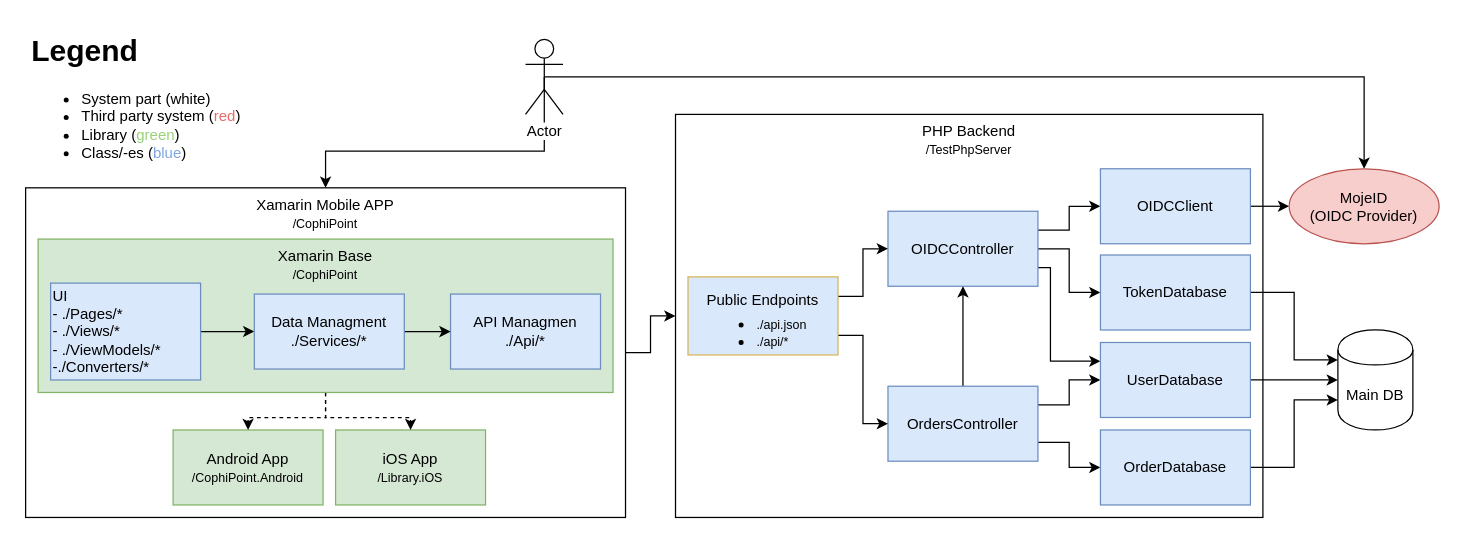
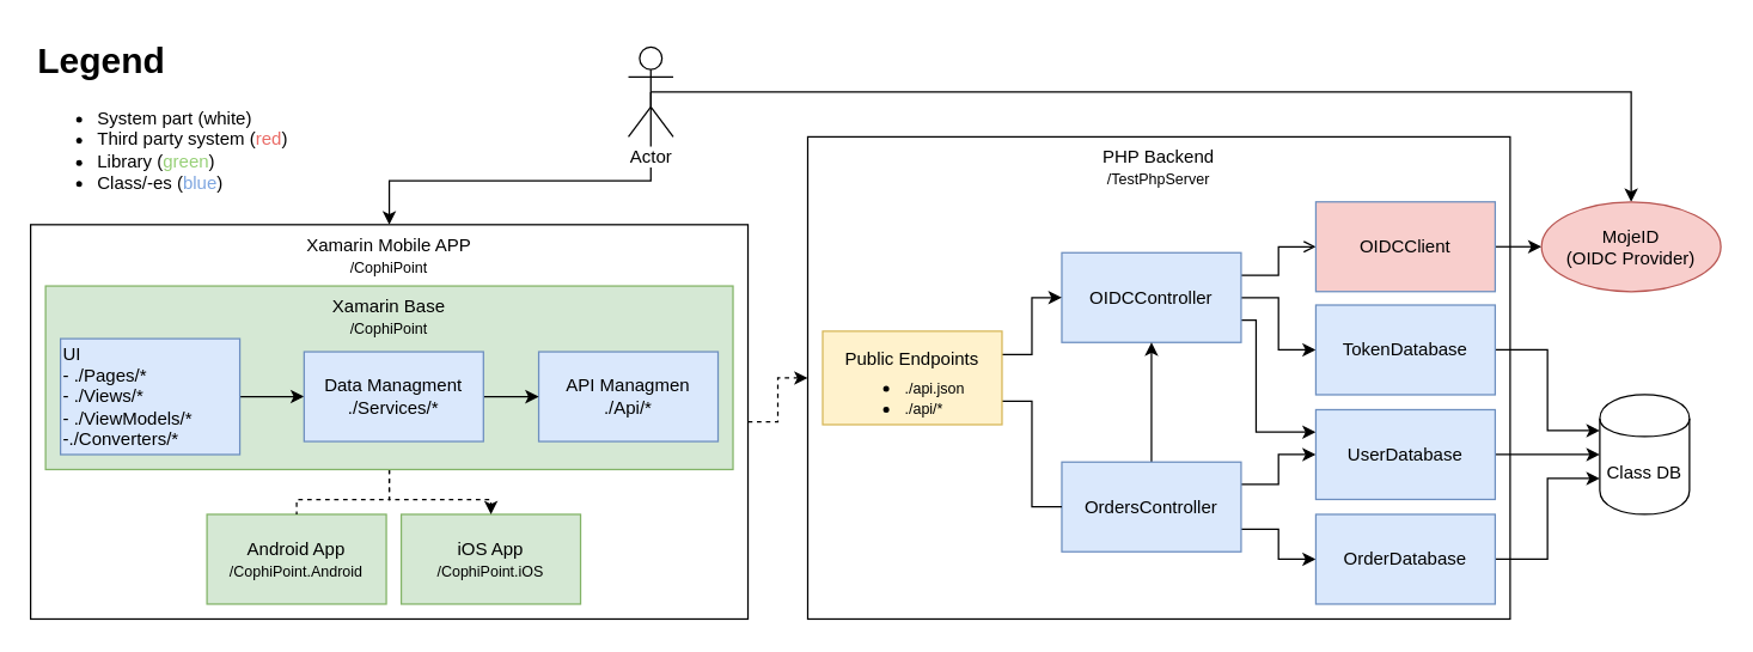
  <mxCell id="0" style=";html=1;" />
  <mxCell id="1" style=";html=1;" parent="0" />
  <mxCell id="2" style="edgeStyle=orthogonalEdgeStyle;rounded=0;orthogonalLoop=1;jettySize=auto;html=1;exitX=0.5;exitY=0.5;exitDx=0;exitDy=0;exitPerimeter=0;entryX=0.5;entryY=0;entryDx=0;entryDy=0;" edge="1" parent="1" source="4" target="20"><mxGeometry relative="1" as="geometry" /></mxCell>
  <mxCell id="3" style="edgeStyle=orthogonalEdgeStyle;rounded=0;orthogonalLoop=1;jettySize=auto;html=1;exitX=0.5;exitY=0.5;exitDx=0;exitDy=0;exitPerimeter=0;entryX=0.5;entryY=0;entryDx=0;entryDy=0;" edge="1" parent="1" source="4" target="6"><mxGeometry relative="1" as="geometry" /></mxCell>
  <mxCell id="4" value="Actor" style="shape=umlActor;verticalLabelPosition=bottom;labelBackgroundColor=#ffffff;verticalAlign=top;html=1;outlineConnect=0;" vertex="1" parent="1"><mxGeometry x="420" y="31" width="30" height="60" as="geometry" /></mxCell>
- <mxCell id="5" value="" style="edgeStyle=orthogonalEdgeStyle;rounded=0;orthogonalLoop=1;jettySize=auto;html=1;" edge="1" parent="1" source="6" target="7"><mxGeometry relative="1" as="geometry" /></mxCell>
+ <mxCell id="5" value="" style="edgeStyle=orthogonalEdgeStyle;rounded=0;orthogonalLoop=1;jettySize=auto;html=1;dashed=1;" edge="1" parent="1" source="6" target="7"><mxGeometry relative="1" as="geometry" /></mxCell>
  <mxCell id="6" value="Xamarin Mobile APP&lt;br&gt;&lt;font style=&quot;font-size: 10px&quot;&gt;/CophiPoint&lt;/font&gt;" style="rounded=0;whiteSpace=wrap;html=1;verticalAlign=top;" vertex="1" parent="1"><mxGeometry x="20" y="149.75" width="480" height="263.75" as="geometry" /></mxCell>
  <mxCell id="7" value="PHP Backend&lt;br&gt;&lt;font style=&quot;font-size: 10px&quot;&gt;/TestPhpServer&lt;/font&gt;" style="rounded=0;whiteSpace=wrap;html=1;verticalAlign=top;" vertex="1" parent="1"><mxGeometry x="540" y="91" width="470" height="322.5" as="geometry" /></mxCell>
  <mxCell id="8" value="Android App&lt;br&gt;&lt;font style=&quot;font-size: 10px&quot;&gt;/CophiPoint.Android&lt;/font&gt;" style="rounded=0;whiteSpace=wrap;html=1;fillColor=#d5e8d4;strokeColor=#82b366;" vertex="1" parent="1"><mxGeometry x="138" y="343.5" width="120" height="60" as="geometry" /></mxCell>
- <mxCell id="9" value="iOS App&lt;br&gt;&lt;font style=&quot;font-size: 10px&quot;&gt;/Library.iOS&lt;/font&gt;" style="rounded=0;whiteSpace=wrap;html=1;fillColor=#d5e8d4;strokeColor=#82b366;" vertex="1" parent="1"><mxGeometry x="268" y="343.5" width="120" height="60" as="geometry" /></mxCell>
- <mxCell id="10" value="" style="edgeStyle=orthogonalEdgeStyle;rounded=0;orthogonalLoop=1;jettySize=auto;html=1;exitX=1;exitY=0.25;exitDx=0;exitDy=0;" edge="1" parent="1" source="13" target="15"><mxGeometry relative="1" as="geometry" /></mxCell>
+ <mxCell id="9" value="iOS App&lt;br&gt;&lt;font style=&quot;font-size: 10px&quot;&gt;/CophiPoint.iOS&lt;/font&gt;" style="rounded=0;whiteSpace=wrap;html=1;fillColor=#d5e8d4;strokeColor=#82b366;" vertex="1" parent="1"><mxGeometry x="268" y="343.5" width="120" height="60" as="geometry" /></mxCell>
+ <mxCell id="10" value="" style="edgeStyle=orthogonalEdgeStyle;rounded=0;orthogonalLoop=1;jettySize=auto;html=1;exitX=1;exitY=0.25;exitDx=0;exitDy=0;endArrow=open;" edge="1" parent="1" source="13" target="15"><mxGeometry relative="1" as="geometry" /></mxCell>
  <mxCell id="11" style="edgeStyle=orthogonalEdgeStyle;rounded=0;orthogonalLoop=1;jettySize=auto;html=1;exitX=1;exitY=0.5;exitDx=0;exitDy=0;" edge="1" parent="1" source="13" target="22"><mxGeometry relative="1" as="geometry" /></mxCell>
  <mxCell id="12" style="edgeStyle=orthogonalEdgeStyle;rounded=0;orthogonalLoop=1;jettySize=auto;html=1;exitX=1;exitY=0.75;exitDx=0;exitDy=0;entryX=0;entryY=0.25;entryDx=0;entryDy=0;" edge="1" parent="1" source="13" target="26"><mxGeometry relative="1" as="geometry"><Array as="points"><mxPoint x="840" y="213.5" /><mxPoint x="840" y="288.5" /></Array></mxGeometry></mxCell>
  <mxCell id="13" value="OIDCController" style="rounded=0;whiteSpace=wrap;html=1;fillColor=#dae8fc;strokeColor=#6c8ebf;" vertex="1" parent="1"><mxGeometry x="710" y="168.5" width="120" height="60" as="geometry" /></mxCell>
  <mxCell id="14" style="edgeStyle=orthogonalEdgeStyle;rounded=0;orthogonalLoop=1;jettySize=auto;html=1;exitX=1;exitY=0.5;exitDx=0;exitDy=0;entryX=0;entryY=0.5;entryDx=0;entryDy=0;" edge="1" parent="1" source="15" target="20"><mxGeometry relative="1" as="geometry" /></mxCell>
- <mxCell id="15" value="OIDCClient" style="rounded=0;whiteSpace=wrap;html=1;fillColor=#dae8fc;strokeColor=#6c8ebf;" vertex="1" parent="1"><mxGeometry x="880" y="134.5" width="120" height="60" as="geometry" /></mxCell>
+ <mxCell id="15" value="OIDCClient" style="rounded=0;whiteSpace=wrap;html=1;fillColor=#f8cecc;strokeColor=#6c8ebf;" vertex="1" parent="1"><mxGeometry x="880" y="134.5" width="120" height="60" as="geometry" /></mxCell>
  <mxCell id="16" style="edgeStyle=orthogonalEdgeStyle;rounded=0;orthogonalLoop=1;jettySize=auto;html=1;exitX=1;exitY=0.25;exitDx=0;exitDy=0;entryX=0;entryY=0.5;entryDx=0;entryDy=0;" edge="1" parent="1" source="19" target="26"><mxGeometry relative="1" as="geometry" /></mxCell>
  <mxCell id="17" style="edgeStyle=orthogonalEdgeStyle;rounded=0;orthogonalLoop=1;jettySize=auto;html=1;exitX=1;exitY=0.75;exitDx=0;exitDy=0;entryX=0;entryY=0.5;entryDx=0;entryDy=0;" edge="1" parent="1" source="19" target="24"><mxGeometry relative="1" as="geometry" /></mxCell>
  <mxCell id="18" style="edgeStyle=orthogonalEdgeStyle;rounded=0;orthogonalLoop=1;jettySize=auto;html=1;exitX=0.5;exitY=0;exitDx=0;exitDy=0;entryX=0.5;entryY=1;entryDx=0;entryDy=0;" edge="1" parent="1" source="19" target="13"><mxGeometry relative="1" as="geometry" /></mxCell>
  <mxCell id="19" value="OrdersController" style="rounded=0;whiteSpace=wrap;html=1;fillColor=#dae8fc;strokeColor=#6c8ebf;" vertex="1" parent="1"><mxGeometry x="710" y="308.5" width="120" height="60" as="geometry" /></mxCell>
  <mxCell id="20" value="MojeID &lt;br&gt;(OIDC Provider)" style="ellipse;whiteSpace=wrap;html=1;fillColor=#f8cecc;strokeColor=#b85450;" vertex="1" parent="1"><mxGeometry x="1031" y="134.5" width="120" height="60" as="geometry" /></mxCell>
  <mxCell id="21" style="edgeStyle=orthogonalEdgeStyle;rounded=0;orthogonalLoop=1;jettySize=auto;html=1;exitX=1;exitY=0.5;exitDx=0;exitDy=0;entryX=0;entryY=0.3;entryDx=0;entryDy=0;" edge="1" parent="1" source="22" target="27"><mxGeometry relative="1" as="geometry" /></mxCell>
  <mxCell id="22" value="TokenDatabase" style="rounded=0;whiteSpace=wrap;html=1;fillColor=#dae8fc;strokeColor=#6c8ebf;" vertex="1" parent="1"><mxGeometry x="880" y="203.5" width="120" height="60" as="geometry" /></mxCell>
  <mxCell id="23" style="edgeStyle=orthogonalEdgeStyle;rounded=0;orthogonalLoop=1;jettySize=auto;html=1;exitX=1;exitY=0.5;exitDx=0;exitDy=0;entryX=0;entryY=0.7;entryDx=0;entryDy=0;" edge="1" parent="1" source="24" target="27"><mxGeometry relative="1" as="geometry" /></mxCell>
  <mxCell id="24" value="OrderDatabase" style="rounded=0;whiteSpace=wrap;html=1;fillColor=#dae8fc;strokeColor=#6c8ebf;" vertex="1" parent="1"><mxGeometry x="880" y="343.5" width="120" height="60" as="geometry" /></mxCell>
  <mxCell id="25" style="edgeStyle=orthogonalEdgeStyle;rounded=0;orthogonalLoop=1;jettySize=auto;html=1;exitX=1;exitY=0.5;exitDx=0;exitDy=0;entryX=0;entryY=0.5;entryDx=0;entryDy=0;" edge="1" parent="1" source="26" target="27"><mxGeometry relative="1" as="geometry" /></mxCell>
  <mxCell id="26" value="UserDatabase" style="rounded=0;whiteSpace=wrap;html=1;fillColor=#dae8fc;strokeColor=#6c8ebf;" vertex="1" parent="1"><mxGeometry x="880" y="273.5" width="120" height="60" as="geometry" /></mxCell>
- <mxCell id="27" value="Main DB" style="shape=cylinder;whiteSpace=wrap;html=1;boundedLbl=1;backgroundOutline=1;" vertex="1" parent="1"><mxGeometry x="1070" y="263.5" width="60" height="80" as="geometry" /></mxCell>
+ <mxCell id="27" value="Class DB" style="shape=cylinder;whiteSpace=wrap;html=1;boundedLbl=1;backgroundOutline=1;" vertex="1" parent="1"><mxGeometry x="1070" y="263.5" width="60" height="80" as="geometry" /></mxCell>
  <mxCell id="28" value="&lt;h1&gt;Legend&lt;/h1&gt;&lt;p&gt;&lt;/p&gt;&lt;ul&gt;&lt;li&gt;System part (white)&lt;/li&gt;&lt;li&gt;Third party system (&lt;font color=&quot;#ea6b66&quot;&gt;red&lt;/font&gt;)&lt;/li&gt;&lt;li&gt;Library (&lt;font color=&quot;#97d077&quot;&gt;green&lt;/font&gt;)&lt;/li&gt;&lt;li&gt;Class/-es (&lt;font color=&quot;#7ea6e0&quot;&gt;blue&lt;/font&gt;)&lt;br&gt;&lt;/li&gt;&lt;/ul&gt;&lt;p&gt;&lt;/p&gt;" style="text;html=1;strokeColor=none;fillColor=none;spacing=5;spacingTop=-20;whiteSpace=wrap;overflow=hidden;rounded=0;" vertex="1" parent="1"><mxGeometry x="20" y="20.53" width="190" height="120" as="geometry" /></mxCell>
- <mxCell id="29" style="edgeStyle=orthogonalEdgeStyle;rounded=0;orthogonalLoop=1;jettySize=auto;html=1;exitX=0.5;exitY=1;exitDx=0;exitDy=0;dashed=1;" edge="1" parent="1" source="31" target="8"><mxGeometry relative="1" as="geometry" /></mxCell>
+ <mxCell id="29" style="edgeStyle=orthogonalEdgeStyle;rounded=0;orthogonalLoop=1;jettySize=auto;html=1;exitX=0.5;exitY=1;exitDx=0;exitDy=0;dashed=1;endArrow=none;" edge="1" parent="1" source="31" target="8"><mxGeometry relative="1" as="geometry" /></mxCell>
  <mxCell id="30" style="edgeStyle=orthogonalEdgeStyle;rounded=0;orthogonalLoop=1;jettySize=auto;html=1;exitX=0.5;exitY=1;exitDx=0;exitDy=0;entryX=0.5;entryY=0;entryDx=0;entryDy=0;dashed=1;" edge="1" parent="1" source="31" target="9"><mxGeometry relative="1" as="geometry" /></mxCell>
  <mxCell id="31" value="Xamarin Base&lt;br&gt;&lt;font style=&quot;font-size: 10px&quot;&gt;/CophiPoint&lt;/font&gt;" style="rounded=0;whiteSpace=wrap;html=1;fillColor=#d5e8d4;strokeColor=#82b366;verticalAlign=top;" vertex="1" parent="1"><mxGeometry x="30" y="190.75" width="460" height="122.75" as="geometry" /></mxCell>
- <mxCell id="32" style="edgeStyle=orthogonalEdgeStyle;rounded=0;orthogonalLoop=1;jettySize=auto;html=1;exitX=1;exitY=0.75;exitDx=0;exitDy=0;entryX=0;entryY=0.5;entryDx=0;entryDy=0;" edge="1" parent="1" source="34" target="19"><mxGeometry relative="1" as="geometry" /></mxCell>
+ <mxCell id="32" style="edgeStyle=orthogonalEdgeStyle;rounded=0;orthogonalLoop=1;jettySize=auto;html=1;exitX=1;exitY=0.75;exitDx=0;exitDy=0;entryX=0;entryY=0.5;entryDx=0;entryDy=0;endArrow=none;" edge="1" parent="1" source="34" target="19"><mxGeometry relative="1" as="geometry" /></mxCell>
  <mxCell id="33" style="edgeStyle=orthogonalEdgeStyle;rounded=0;orthogonalLoop=1;jettySize=auto;html=1;exitX=1;exitY=0.25;exitDx=0;exitDy=0;entryX=0;entryY=0.5;entryDx=0;entryDy=0;" edge="1" parent="1" source="34" target="13"><mxGeometry relative="1" as="geometry" /></mxCell>
- <mxCell id="34" value="&lt;p style=&quot;line-height: 0%&quot;&gt;Public Endpoints&lt;br&gt;&lt;/p&gt;&lt;ul&gt;&lt;li style=&quot;text-align: left&quot;&gt;&lt;span style=&quot;font-size: 10px&quot;&gt;./api.json&lt;/span&gt;&lt;br&gt;&lt;/li&gt;&lt;li style=&quot;text-align: left&quot;&gt;&lt;span style=&quot;font-size: 10px&quot;&gt;./api/*&lt;br&gt;&lt;/span&gt;&lt;/li&gt;&lt;/ul&gt;&lt;p&gt;&lt;/p&gt;" style="rounded=0;whiteSpace=wrap;html=1;verticalAlign=top;fillColor=#dae8fc;strokeColor=#d6b656;" vertex="1" parent="1"><mxGeometry x="550" y="221" width="120" height="62.5" as="geometry" /></mxCell>
+ <mxCell id="34" value="&lt;p style=&quot;line-height: 0%&quot;&gt;Public Endpoints&lt;br&gt;&lt;/p&gt;&lt;ul&gt;&lt;li style=&quot;text-align: left&quot;&gt;&lt;span style=&quot;font-size: 10px&quot;&gt;./api.json&lt;/span&gt;&lt;br&gt;&lt;/li&gt;&lt;li style=&quot;text-align: left&quot;&gt;&lt;span style=&quot;font-size: 10px&quot;&gt;./api/*&lt;br&gt;&lt;/span&gt;&lt;/li&gt;&lt;/ul&gt;&lt;p&gt;&lt;/p&gt;" style="rounded=0;whiteSpace=wrap;html=1;verticalAlign=top;fillColor=#fff2cc;strokeColor=#d6b656;" vertex="1" parent="1"><mxGeometry x="550" y="221" width="120" height="62.5" as="geometry" /></mxCell>
  <mxCell id="35" value="API Managmen&lt;br&gt;./Api/*" style="rounded=0;whiteSpace=wrap;html=1;fillColor=#dae8fc;strokeColor=#6c8ebf;" vertex="1" parent="1"><mxGeometry x="360" y="234.75" width="120" height="60" as="geometry" /></mxCell>
  <mxCell id="36" style="edgeStyle=orthogonalEdgeStyle;rounded=0;orthogonalLoop=1;jettySize=auto;html=1;exitX=1;exitY=0.5;exitDx=0;exitDy=0;" edge="1" parent="1" source="37" target="39"><mxGeometry relative="1" as="geometry" /></mxCell>
  <mxCell id="37" value="&lt;div&gt;&lt;span&gt;UI&lt;/span&gt;&lt;/div&gt;&lt;div&gt;- ./Pages/*&lt;span&gt;&lt;br&gt;&lt;/span&gt;&lt;/div&gt;&lt;div&gt;&lt;span&gt;- ./Views/*&lt;/span&gt;&lt;/div&gt;&lt;div&gt;&lt;span&gt;- ./ViewModels/*&lt;/span&gt;&lt;/div&gt;&lt;div&gt;&lt;span&gt;-./Converters/*&lt;/span&gt;&lt;/div&gt;" style="rounded=0;whiteSpace=wrap;html=1;align=left;fillColor=#dae8fc;strokeColor=#6c8ebf;" vertex="1" parent="1"><mxGeometry x="40" y="226" width="120" height="77.5" as="geometry" /></mxCell>
  <mxCell id="38" style="edgeStyle=orthogonalEdgeStyle;rounded=0;orthogonalLoop=1;jettySize=auto;html=1;exitX=1;exitY=0.5;exitDx=0;exitDy=0;" edge="1" parent="1" source="39" target="35"><mxGeometry relative="1" as="geometry" /></mxCell>
  <mxCell id="39" value="Data Managment&lt;br&gt;./Services/*" style="rounded=0;whiteSpace=wrap;html=1;fillColor=#dae8fc;strokeColor=#6c8ebf;" vertex="1" parent="1"><mxGeometry x="203" y="234.75" width="120" height="60" as="geometry" /></mxCell>
